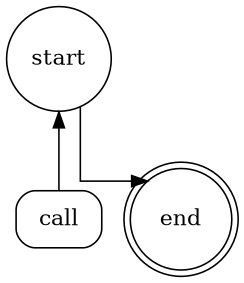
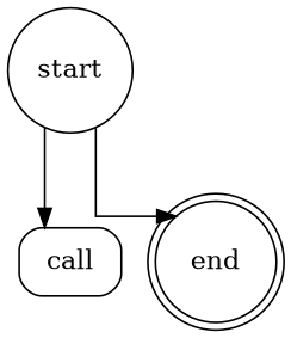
  digraph {
    rankdir=TB
    splines=ortho
    node [style=rounded]
    start [shape=circle]
    call [shape=box]
    end [shape=doublecircle]
-   call -> start
+   start -> call
    start -> end
  }
